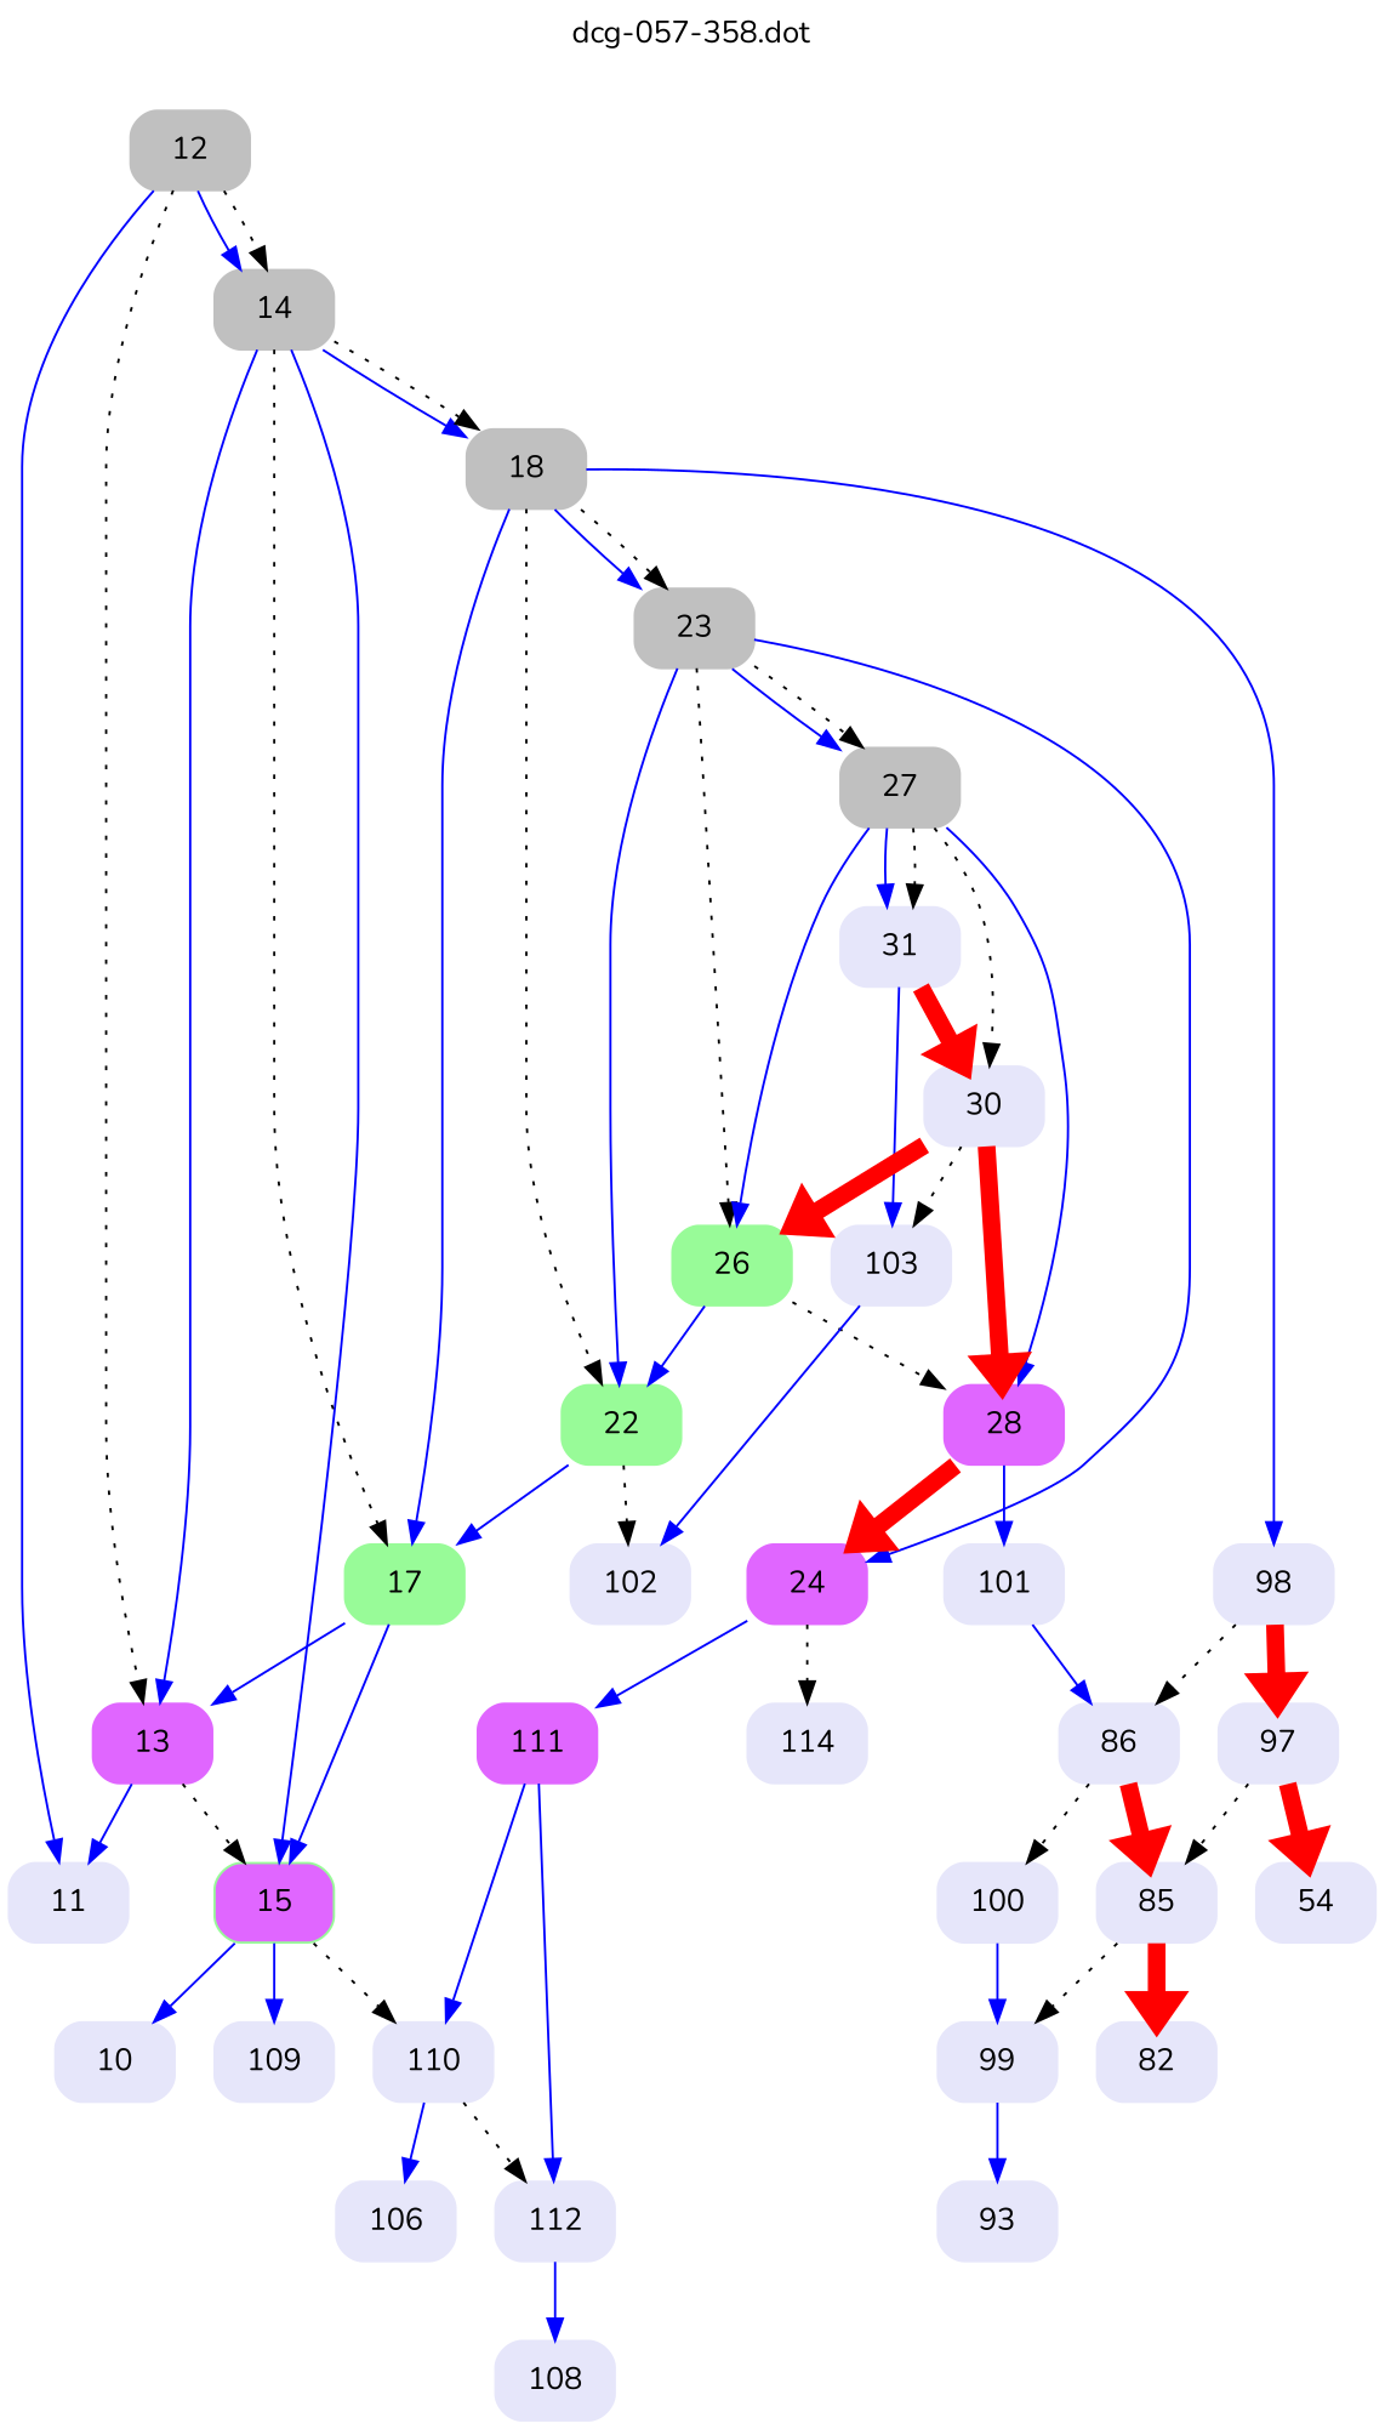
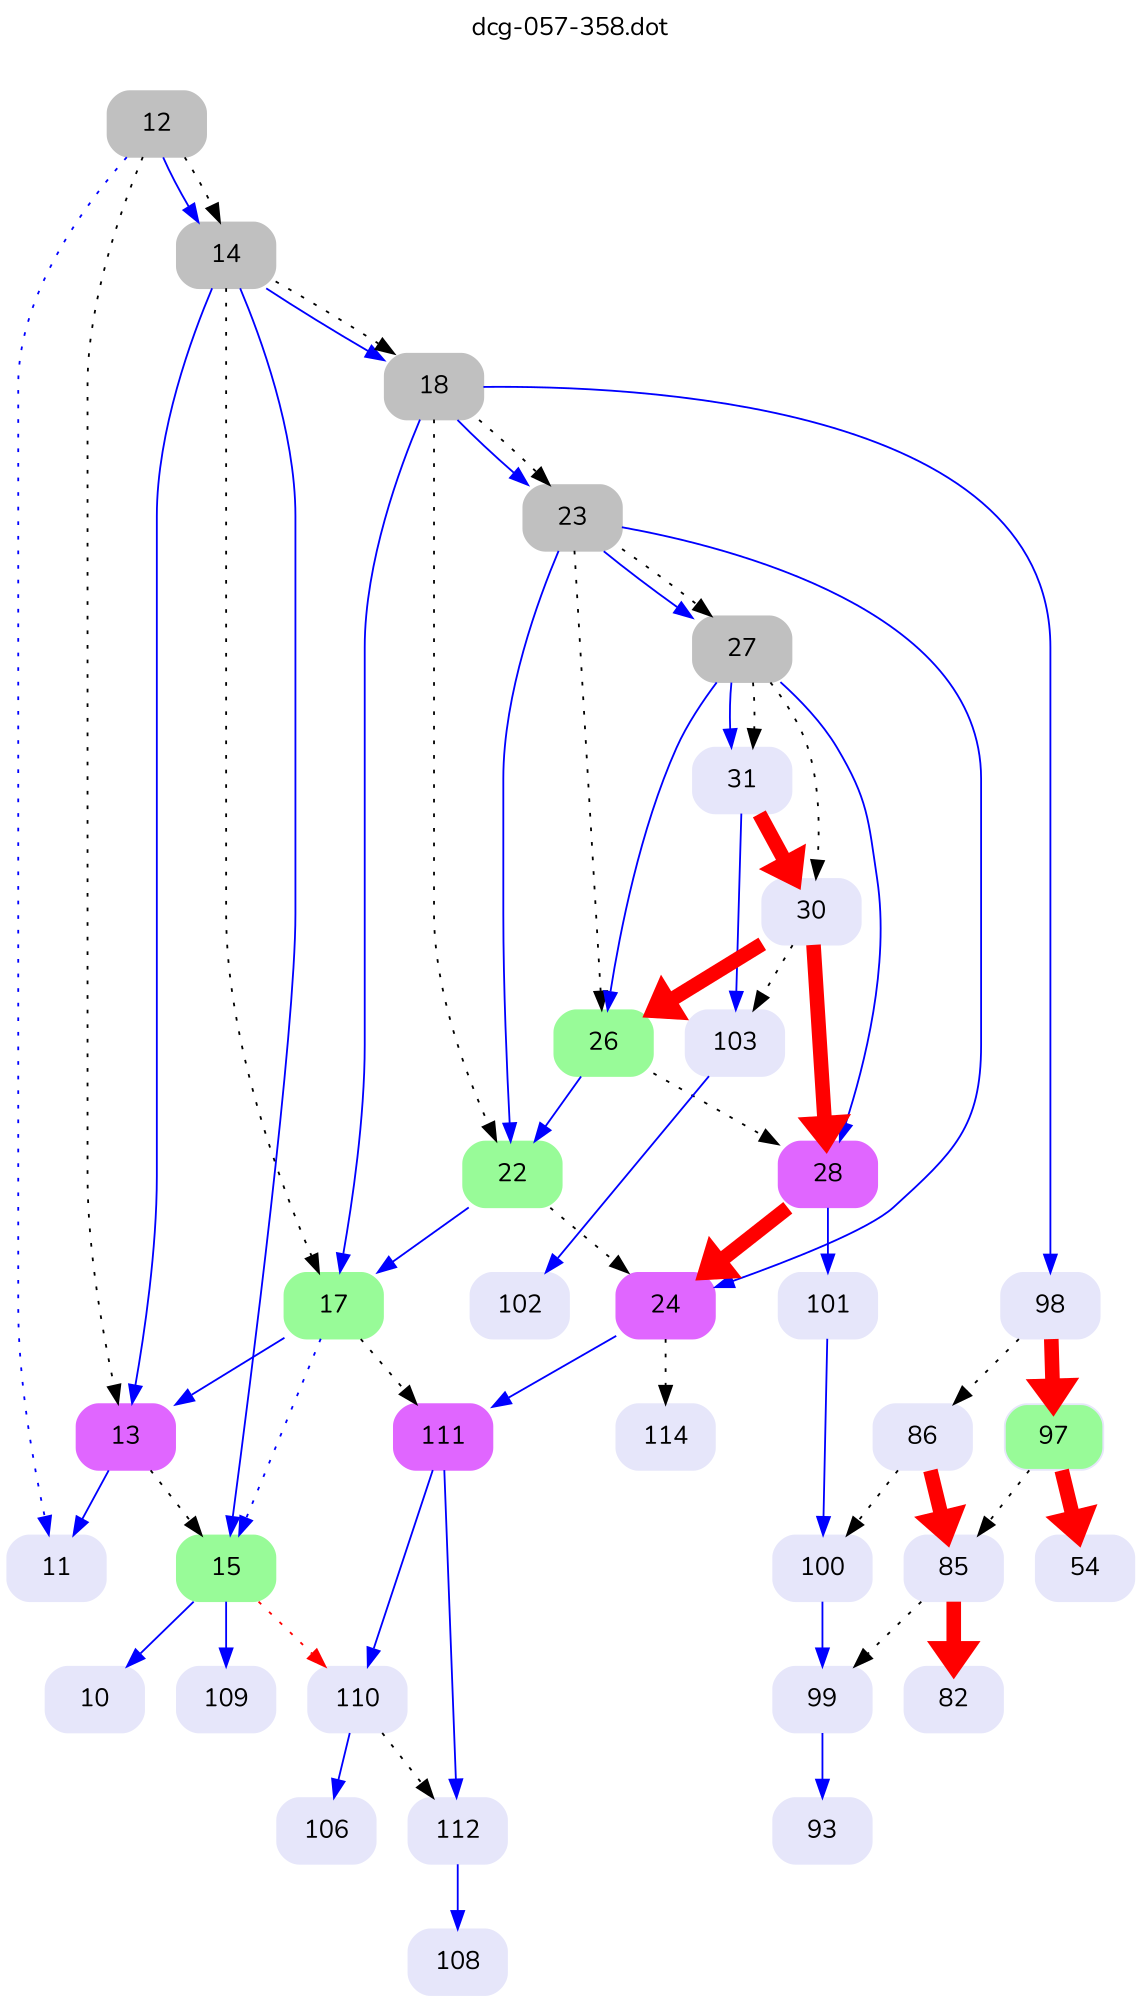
  digraph {
    fontname=Nunito
    label="dcg-057-358.dot"
    labelloc=t
    node [color=lavender fontname=Nunito shape=box style="rounded,filled"]
    edge [color=blue fontname=Nunito penwidth=1]
    n1 [color=grey label=12]
    n2 [label=11]
    n3 [color=grey label=14]
    n4 [color=mediumorchid1 label=13]
    n5 [label=10]
-   n6 [color=palegreen label=15 fillcolor=mediumorchid1]
+   n6 [color=palegreen label=15]
    n7 [color=grey label=18]
    n8 [color=palegreen label=17]
    n9 [label=110]
    n10 [label=109]
    n11 [label=98]
    n12 [color=grey label=23]
    n13 [color=palegreen label=22]
    n14 [color=mediumorchid1 label=111]
    n15 [label=112]
    n16 [label=106]
-   n17 [label=97]
+   n17 [label=97 fillcolor=palegreen]
    n18 [label=86]
    n19 [color=mediumorchid1 label=24]
    n20 [color=grey label=27]
    n21 [color=palegreen label=26]
    n22 [label=54]
    n23 [label=85]
    n24 [label=100]
    n25 [label=114]
    n26 [color=mediumorchid1 label=28]
    n27 [label=31]
    n28 [label=30]
    n29 [label=101]
    n30 [label=103]
    n31 [label=102]
    n32 [label=99]
    n33 [label=93]
    n34 [label=108]
    n35 [label=82]
-   n1 -> n2
+   n1 -> n2 [style=dotted]
    n1 -> n3
    n1 -> n3 [style=dotted color="" penwidth=""]
    n1 -> n4 [style=dotted color="" penwidth=""]
    n3 -> n4
    n3 -> n6
    n3 -> n7
    n3 -> n7 [style=dotted color="" penwidth=""]
    n3 -> n8 [style=dotted color="" penwidth=""]
    n4 -> n2
    n4 -> n6 [style=dotted color="" penwidth=""]
    n6 -> n5
-   n6 -> n9 [style=dotted color="" penwidth=""]
+   n6 -> n9 [style=dotted color=red penwidth=""]
    n6 -> n10
    n7 -> n8
    n7 -> n11
    n7 -> n12
    n7 -> n12 [style=dotted color="" penwidth=""]
    n7 -> n13 [style=dotted color="" penwidth=""]
    n8 -> n4
-   n8 -> n6
+   n8 -> n6 [style=dotted]
+   n8 -> n14 [style=dotted color="" penwidth=""]
    n9 -> n15 [style=dotted color="" penwidth=""]
    n9 -> n16
    n11 -> n17 [color=red penwidth=8]
    n11 -> n18 [style=dotted color="" penwidth=""]
    n12 -> n13
    n12 -> n19
    n12 -> n20
    n12 -> n20 [style=dotted color="" penwidth=""]
    n12 -> n21 [style=dotted color="" penwidth=""]
    n13 -> n8
-   n13 -> n31 [style=dotted color="" penwidth=""]
+   n13 -> n19 [style=dotted color="" penwidth=""]
    n14 -> n9
    n14 -> n15
    n15 -> n34
    n17 -> n22 [color=red penwidth=8]
    n17 -> n23 [style=dotted color="" penwidth=""]
    n18 -> n23 [color=red penwidth=8]
    n18 -> n24 [style=dotted color="" penwidth=""]
    n19 -> n14
    n19 -> n25 [style=dotted color="" penwidth=""]
    n20 -> n21
    n20 -> n26
    n20 -> n27
    n20 -> n27 [style=dotted color="" penwidth=""]
    n20 -> n28 [style=dotted color="" penwidth=""]
    n21 -> n13
    n21 -> n26 [style=dotted color="" penwidth=""]
    n23 -> n32 [style=dotted color="" penwidth=""]
    n23 -> n35 [color=red penwidth=8]
    n24 -> n32
    n26 -> n19 [color=red penwidth=8]
    n26 -> n29
    n27 -> n28 [color=red penwidth=8]
    n27 -> n30
    n28 -> n21 [color=red penwidth=8]
    n28 -> n26 [color=red penwidth=8]
    n28 -> n30 [style=dotted color="" penwidth=""]
-   n29 -> n18
+   n29 -> n24
    n30 -> n31
    n32 -> n33
  }
